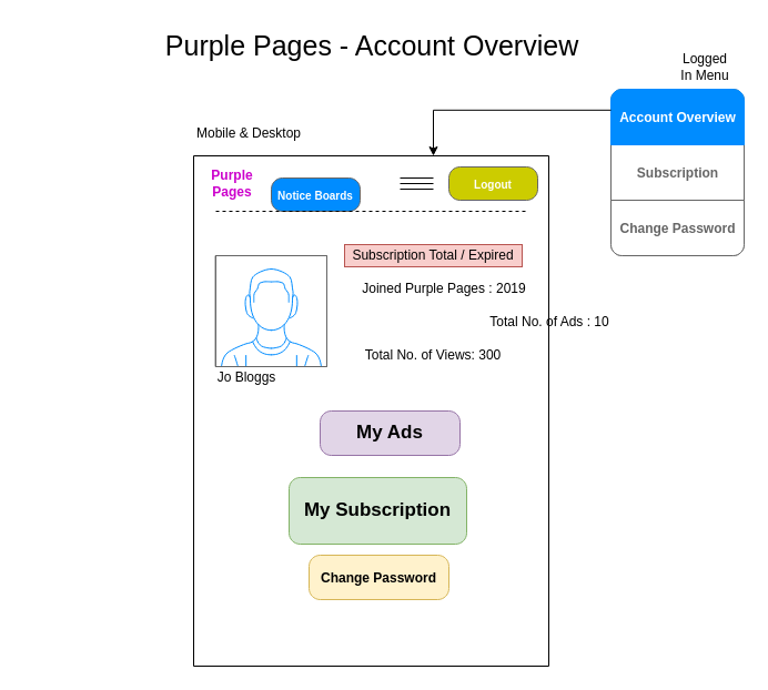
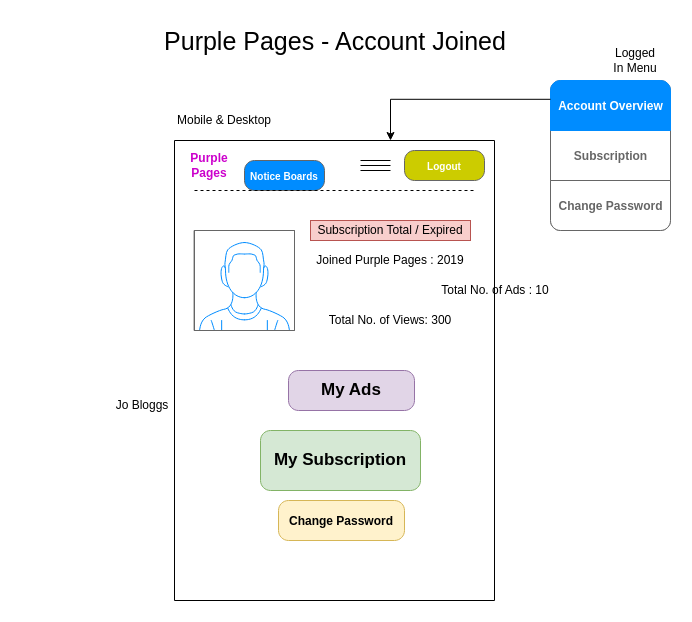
  <mxCell id="0" />
  <mxCell id="1" parent="0" />
- <mxCell id="2" value="Purple Pages - Account Overview" style="text;html=1;strokeColor=none;fillColor=none;align=center;verticalAlign=middle;whiteSpace=wrap;rounded=0;fontSize=25;" parent="1" vertex="1"><mxGeometry x="20" y="20" width="630" height="40" as="geometry" /></mxCell>
+ <mxCell id="2" value="Purple Pages - Account Joined" style="text;html=1;strokeColor=none;fillColor=none;align=center;verticalAlign=middle;whiteSpace=wrap;rounded=0;fontSize=25;" parent="1" vertex="1"><mxGeometry x="20" y="20" width="630" height="40" as="geometry" /></mxCell>
  <mxCell id="3" value="" style="endArrow=none;html=1;" parent="1" edge="1"><mxGeometry width="50" height="50" relative="1" as="geometry"><mxPoint x="174" y="140" as="sourcePoint" /><mxPoint x="494" y="140" as="targetPoint" /></mxGeometry></mxCell>
  <mxCell id="4" value="" style="endArrow=none;html=1;" parent="1" edge="1"><mxGeometry width="50" height="50" relative="1" as="geometry"><mxPoint x="174" y="600" as="sourcePoint" /><mxPoint x="174" y="140" as="targetPoint" /></mxGeometry></mxCell>
  <mxCell id="5" value="" style="endArrow=none;html=1;" parent="1" edge="1"><mxGeometry width="50" height="50" relative="1" as="geometry"><mxPoint x="494" y="600" as="sourcePoint" /><mxPoint x="494" y="140" as="targetPoint" /></mxGeometry></mxCell>
  <mxCell id="6" value="&lt;b&gt;&lt;font color=&quot;#cc00cc&quot;&gt;Purple&lt;br&gt;Pages&lt;/font&gt;&lt;/b&gt;" style="text;html=1;strokeColor=none;fillColor=none;align=center;verticalAlign=middle;whiteSpace=wrap;rounded=0;" parent="1" vertex="1"><mxGeometry x="184" y="150" width="50" height="30" as="geometry" /></mxCell>
  <mxCell id="7" value="&lt;font style=&quot;font-size: 10px&quot;&gt;Notice Boards&lt;/font&gt;" style="strokeWidth=1;shadow=0;dashed=0;align=center;html=1;shape=mxgraph.mockup.buttons.button;strokeColor=#666666;fontColor=#ffffff;mainText=;buttonStyle=round;fontSize=17;fontStyle=1;fillColor=#008cff;whiteSpace=wrap;" parent="1" vertex="1"><mxGeometry x="244" y="160" width="80" height="30" as="geometry" /></mxCell>
  <mxCell id="8" value="&lt;span style=&quot;font-size: 10px&quot;&gt;Logout&lt;/span&gt;" style="strokeWidth=1;shadow=0;dashed=0;align=center;html=1;shape=mxgraph.mockup.buttons.button;strokeColor=#666666;fontColor=#ffffff;mainText=;buttonStyle=round;fontSize=17;fontStyle=1;fillColor=#CCCC00;whiteSpace=wrap;" parent="1" vertex="1"><mxGeometry x="404" y="150" width="80" height="30" as="geometry" /></mxCell>
  <mxCell id="9" value="" style="endArrow=none;dashed=1;html=1;" parent="1" edge="1"><mxGeometry width="50" height="50" relative="1" as="geometry"><mxPoint x="194" y="190" as="sourcePoint" /><mxPoint x="474" y="190" as="targetPoint" /></mxGeometry></mxCell>
  <mxCell id="10" value="" style="endArrow=none;html=1;" parent="1" edge="1"><mxGeometry width="50" height="50" relative="1" as="geometry"><mxPoint x="174" y="600" as="sourcePoint" /><mxPoint x="494" y="600" as="targetPoint" /></mxGeometry></mxCell>
  <mxCell id="11" value="Mobile &amp;amp; Desktop" style="text;html=1;strokeColor=none;fillColor=none;align=center;verticalAlign=middle;whiteSpace=wrap;rounded=0;" parent="1" vertex="1"><mxGeometry x="174" y="110" width="100" height="20" as="geometry" /></mxCell>
  <mxCell id="12" value="" style="endArrow=none;html=1;" parent="1" edge="1"><mxGeometry width="50" height="50" relative="1" as="geometry"><mxPoint x="360" y="160" as="sourcePoint" /><mxPoint x="390" y="160" as="targetPoint" /></mxGeometry></mxCell>
  <mxCell id="13" value="" style="endArrow=none;html=1;" parent="1" edge="1"><mxGeometry width="50" height="50" relative="1" as="geometry"><mxPoint x="360" y="165" as="sourcePoint" /><mxPoint x="390" y="165" as="targetPoint" /></mxGeometry></mxCell>
  <mxCell id="14" value="" style="endArrow=none;html=1;" parent="1" edge="1"><mxGeometry width="50" height="50" relative="1" as="geometry"><mxPoint x="360" y="170" as="sourcePoint" /><mxPoint x="390" y="170" as="targetPoint" /></mxGeometry></mxCell>
  <mxCell id="15" value="" style="strokeWidth=1;shadow=0;dashed=0;align=center;html=1;shape=mxgraph.mockup.rrect;rSize=10;fillColor=#ffffff;strokeColor=#666666;" parent="1" vertex="1"><mxGeometry x="550" y="80" width="120" height="150" as="geometry" /></mxCell>
  <mxCell id="16" value="&lt;font style=&quot;font-size: 12px&quot;&gt;Subscription&lt;/font&gt;" style="strokeColor=inherit;fillColor=inherit;gradientColor=inherit;strokeWidth=1;shadow=0;dashed=0;align=center;html=1;shape=mxgraph.mockup.rrect;rSize=0;fontSize=17;fontColor=#666666;fontStyle=1;resizeWidth=1;" parent="15" vertex="1"><mxGeometry width="120" height="50" relative="1" as="geometry"><mxPoint y="50" as="offset" /></mxGeometry></mxCell>
  <mxCell id="17" value="&lt;font style=&quot;font-size: 12px&quot;&gt;Change Password&lt;/font&gt;" style="strokeColor=inherit;fillColor=inherit;gradientColor=inherit;strokeWidth=1;shadow=0;dashed=0;align=center;html=1;shape=mxgraph.mockup.bottomButton;rSize=10;fontSize=17;fontColor=#666666;fontStyle=1;resizeWidth=1;" parent="15" vertex="1"><mxGeometry y="1" width="120" height="50" relative="1" as="geometry"><mxPoint y="-50" as="offset" /></mxGeometry></mxCell>
  <mxCell id="18" value="&lt;font style=&quot;font-size: 12px&quot;&gt;Account Overview&lt;/font&gt;" style="strokeWidth=1;shadow=0;dashed=0;align=center;html=1;shape=mxgraph.mockup.topButton;rSize=10;fontSize=17;fontColor=#ffffff;fontStyle=1;fillColor=#008cff;strokeColor=#008cff;resizeWidth=1;" parent="15" vertex="1"><mxGeometry width="120" height="50" relative="1" as="geometry" /></mxCell>
  <mxCell id="19" style="edgeStyle=orthogonalEdgeStyle;rounded=0;orthogonalLoop=1;jettySize=auto;html=1;" parent="15" source="18" edge="1"><mxGeometry relative="1" as="geometry"><mxPoint x="-160" y="60" as="targetPoint" /><Array as="points"><mxPoint x="-160" y="18.75" /></Array></mxGeometry></mxCell>
  <mxCell id="20" value="Logged In Menu" style="text;html=1;strokeColor=none;fillColor=none;align=center;verticalAlign=middle;whiteSpace=wrap;rounded=0;" parent="1" vertex="1"><mxGeometry x="610" y="50" width="50" height="20" as="geometry" /></mxCell>
  <mxCell id="21" value="" style="verticalLabelPosition=bottom;shadow=0;dashed=0;align=center;html=1;verticalAlign=top;strokeWidth=1;shape=mxgraph.mockup.containers.userMale;strokeColor=#666666;strokeColor2=#008cff;fillColor=#ffffff;" vertex="1" parent="1"><mxGeometry x="194" y="230" width="100" height="100" as="geometry" /></mxCell>
- <mxCell id="22" value="Joined Purple Pages : 2019" style="text;html=1;strokeColor=none;fillColor=none;align=center;verticalAlign=middle;whiteSpace=wrap;rounded=0;" vertex="1" parent="1"><mxGeometry x="320" y="250" width="160" height="20" as="geometry" /></mxCell>
+ <mxCell id="22" value="Joined Purple Pages : 2019" style="text;html=1;strokeColor=none;fillColor=none;align=center;verticalAlign=middle;whiteSpace=wrap;rounded=0;" vertex="1" parent="1"><mxGeometry x="310" y="250" width="160" height="20" as="geometry" /></mxCell>
  <mxCell id="23" value="Total No. of Ads : 10" style="text;html=1;strokeColor=none;fillColor=none;align=center;verticalAlign=middle;whiteSpace=wrap;rounded=0;" vertex="1" parent="1"><mxGeometry x="415" y="280" width="160" height="20" as="geometry" /></mxCell>
  <mxCell id="24" value="Total No. of Views: 300" style="text;html=1;strokeColor=none;fillColor=none;align=center;verticalAlign=middle;whiteSpace=wrap;rounded=0;" vertex="1" parent="1"><mxGeometry x="310" y="310" width="160" height="20" as="geometry" /></mxCell>
  <mxCell id="25" value="Subscription Total / Expired" style="text;html=1;strokeColor=#b85450;fillColor=#f8cecc;align=center;verticalAlign=middle;whiteSpace=wrap;rounded=0;" vertex="1" parent="1"><mxGeometry x="310" y="220" width="160" height="20" as="geometry" /></mxCell>
  <mxCell id="26" value="My Ads" style="strokeWidth=1;shadow=0;dashed=0;align=center;html=1;shape=mxgraph.mockup.buttons.button;strokeColor=#9673a6;mainText=;buttonStyle=round;fontSize=17;fontStyle=1;fillColor=#e1d5e7;whiteSpace=wrap;" vertex="1" parent="1"><mxGeometry x="288" y="370" width="126" height="40" as="geometry" /></mxCell>
  <mxCell id="27" value="My Subscription" style="strokeWidth=1;shadow=0;dashed=0;align=center;html=1;shape=mxgraph.mockup.buttons.button;strokeColor=#82b366;mainText=;buttonStyle=round;fontSize=17;fontStyle=1;fillColor=#d5e8d4;whiteSpace=wrap;" vertex="1" parent="1"><mxGeometry x="260" y="430" width="160" height="60" as="geometry" /></mxCell>
  <mxCell id="28" value="&lt;font style=&quot;font-size: 12px&quot;&gt;Change Password&lt;/font&gt;" style="strokeWidth=1;shadow=0;dashed=0;align=center;html=1;shape=mxgraph.mockup.buttons.button;strokeColor=#d6b656;mainText=;buttonStyle=round;fontSize=17;fontStyle=1;fillColor=#fff2cc;whiteSpace=wrap;" vertex="1" parent="1"><mxGeometry x="278" y="500" width="126" height="40" as="geometry" /></mxCell>
- <mxCell id="29" value="Jo Bloggs" style="text;html=1;strokeColor=none;fillColor=none;align=center;verticalAlign=middle;whiteSpace=wrap;rounded=0;" vertex="1" parent="1"><mxGeometry x="194" y="330" width="56" height="20" as="geometry" /></mxCell>
+ <mxCell id="29" value="Jo Bloggs" style="text;html=1;strokeColor=none;fillColor=none;align=center;verticalAlign=middle;whiteSpace=wrap;rounded=0;" vertex="1" parent="1"><mxGeometry x="114" y="395" width="56" height="20" as="geometry" /></mxCell>
